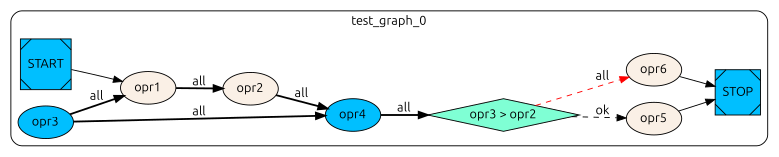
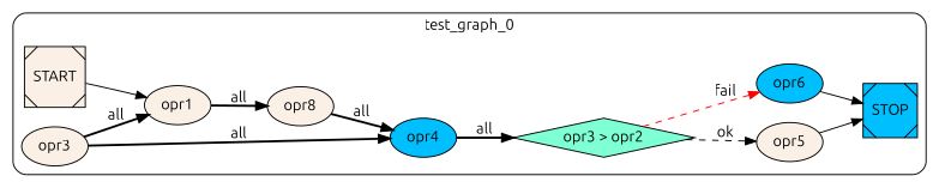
  digraph {
    fontname=Ubuntu
    rankdir=LR
    node [color=black fillcolor=linen fontname=Ubuntu style=filled]
    edge [fontname=Ubuntu style=bold]
-   n1 [fillcolor=deepskyblue label=START shape=Msquare]
+   n1 [label=START shape=Msquare]
    n2 [label=opr1]
    n3 [fillcolor=deepskyblue label=STOP shape=Msquare]
-   n4 [fillcolor=deepskyblue label=opr3]
+   n4 [label=opr3]
    n5 [fillcolor=deepskyblue label=opr4]
    n6 [fillcolor=aquamarine label="opr3 > opr2" shape=diamond]
    n7 [label=opr5]
-   n8 [label=opr6]
-   n9 [label=opr2]
+   n8 [fillcolor=deepskyblue label=opr6]
+   n9 [label=opr8]
    subgraph cluster_1 {
      label=test_graph_0
      style=rounded
      n1
      n2
      n3
      n4
      n5
      n6
      n7
      n8
      n9
    }
    n1 -> n2 [style=""]
    n2 -> n9 [label=all]
    n4 -> n2 [label=all]
    n4 -> n5 [label=all]
    n5 -> n6 [label=all]
    n6 -> n7 [label=ok style=dashed]
-   n6 -> n8 [color=red label=all style=dashed]
+   n6 -> n8 [color=red label=fail style=dashed]
    n7 -> n3 [style=""]
    n8 -> n3 [style=""]
    n9 -> n5 [label=all]
  }
